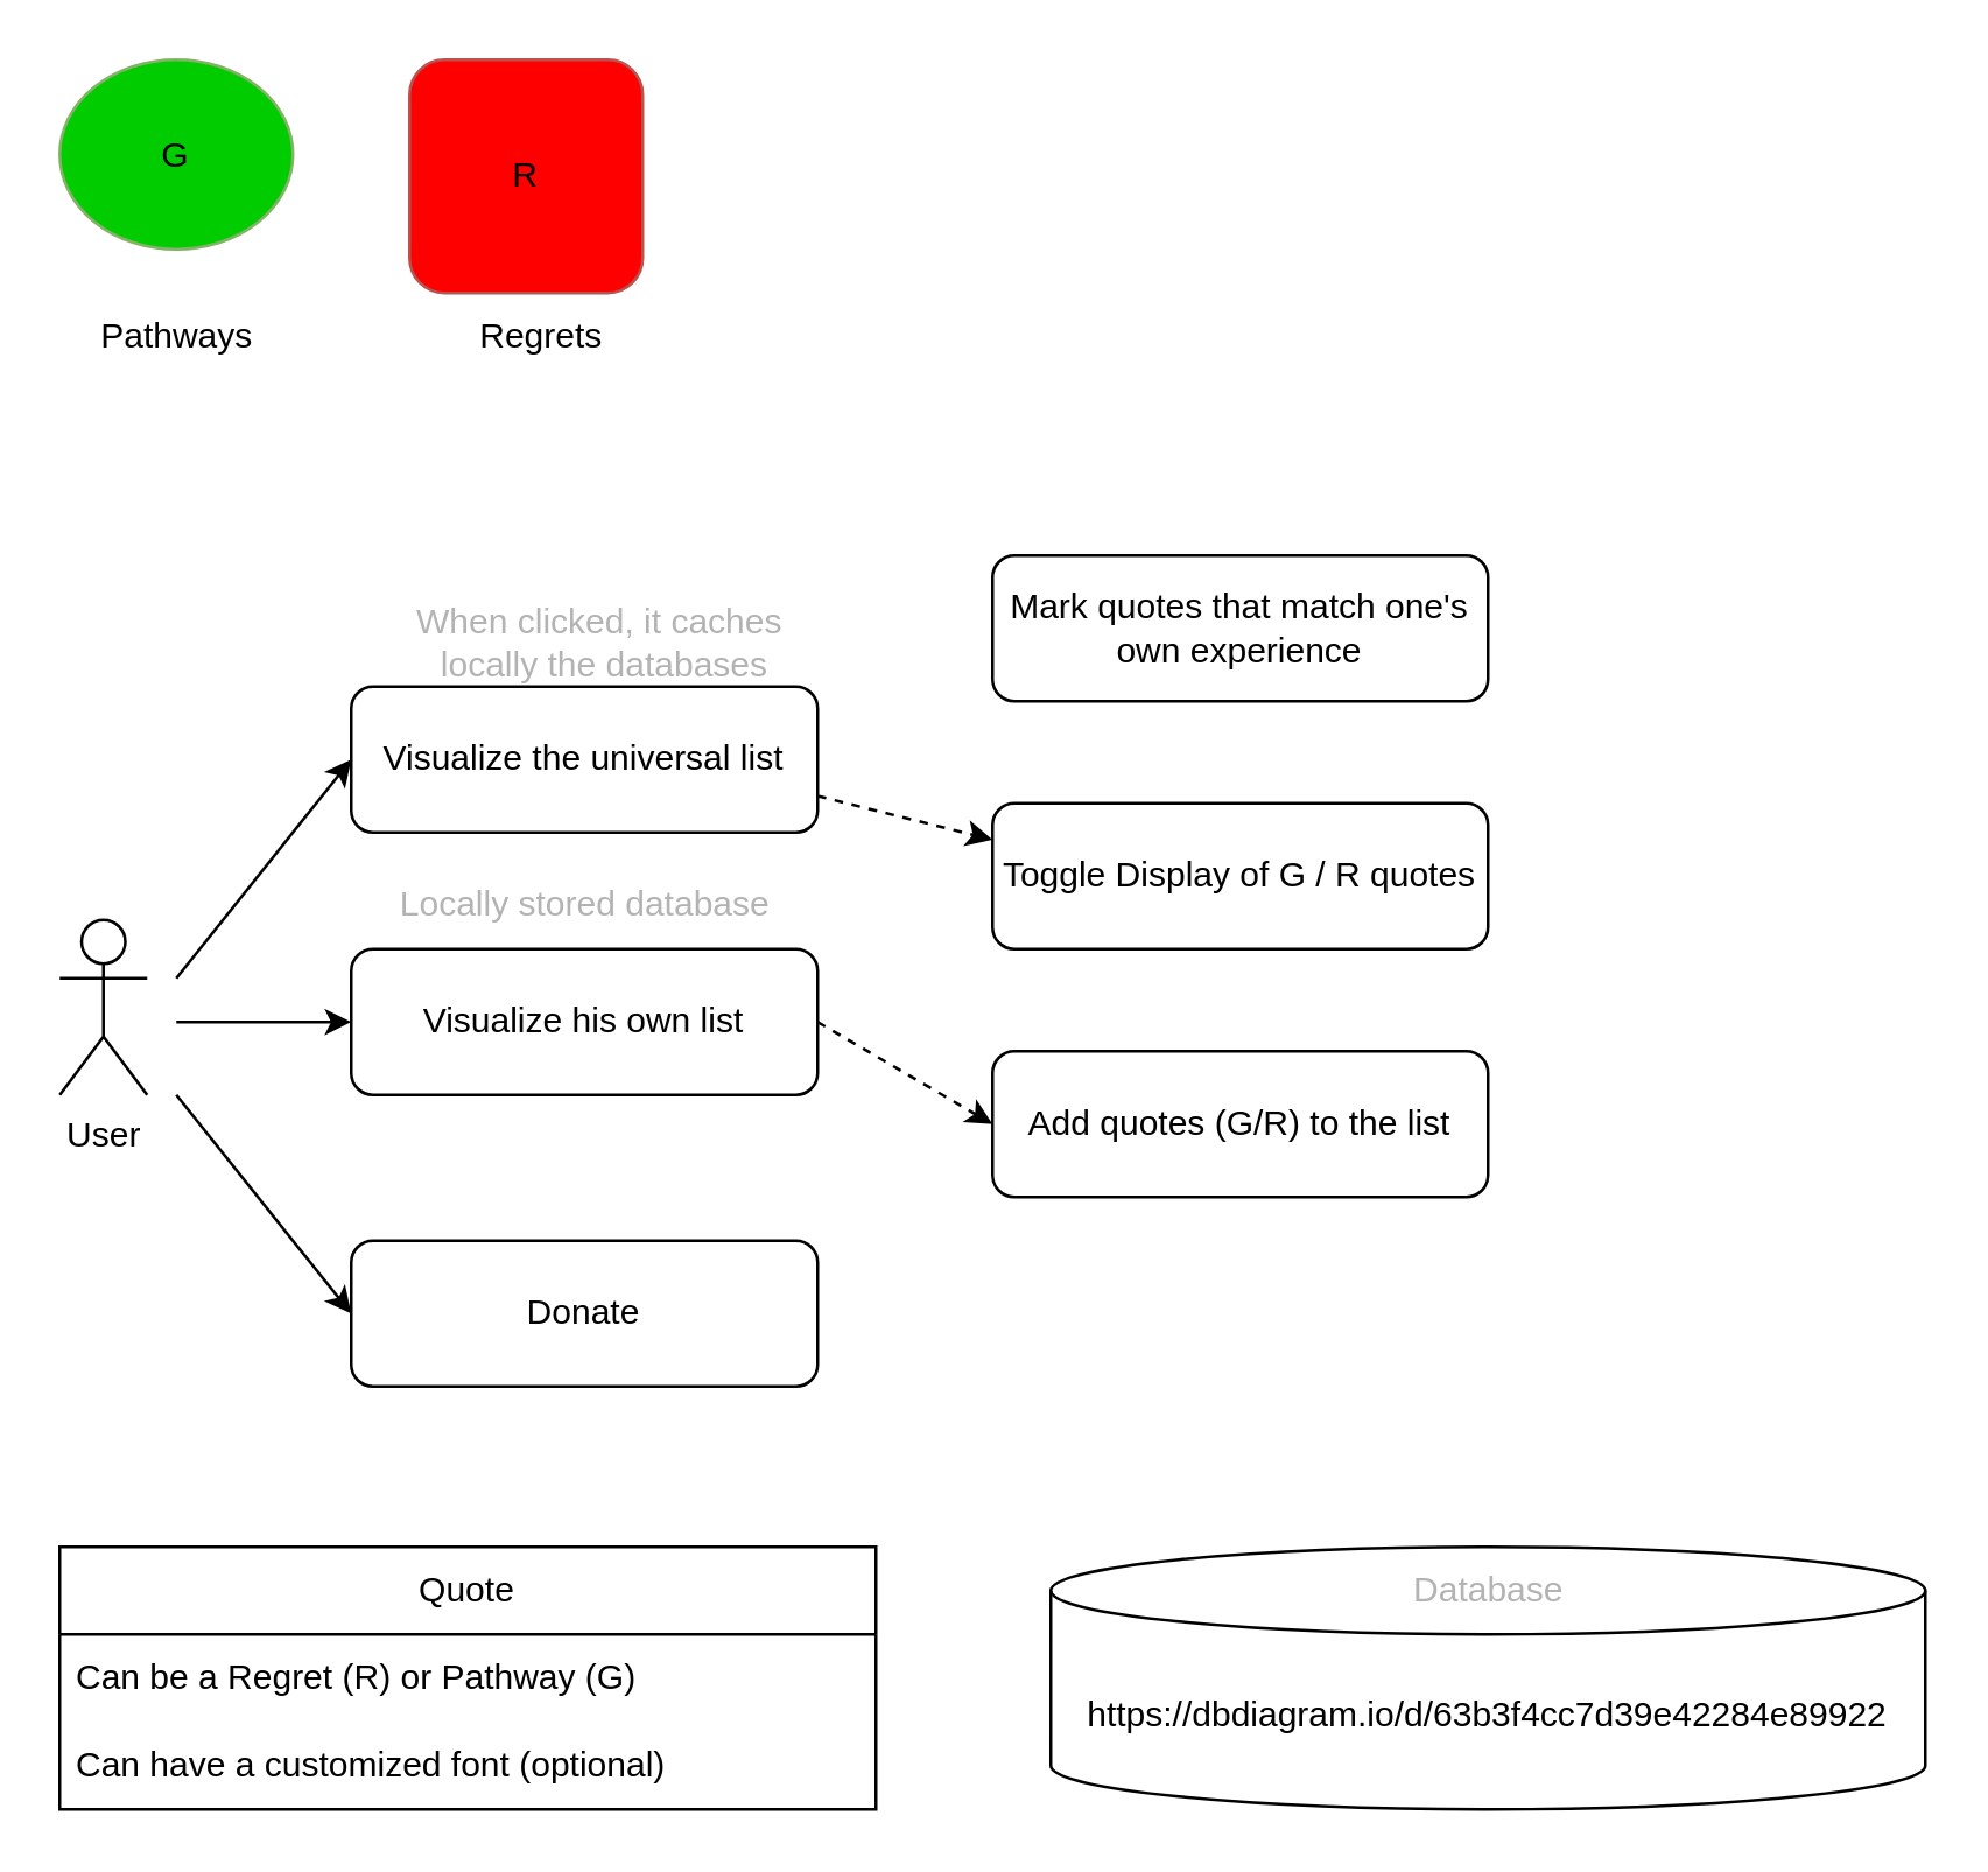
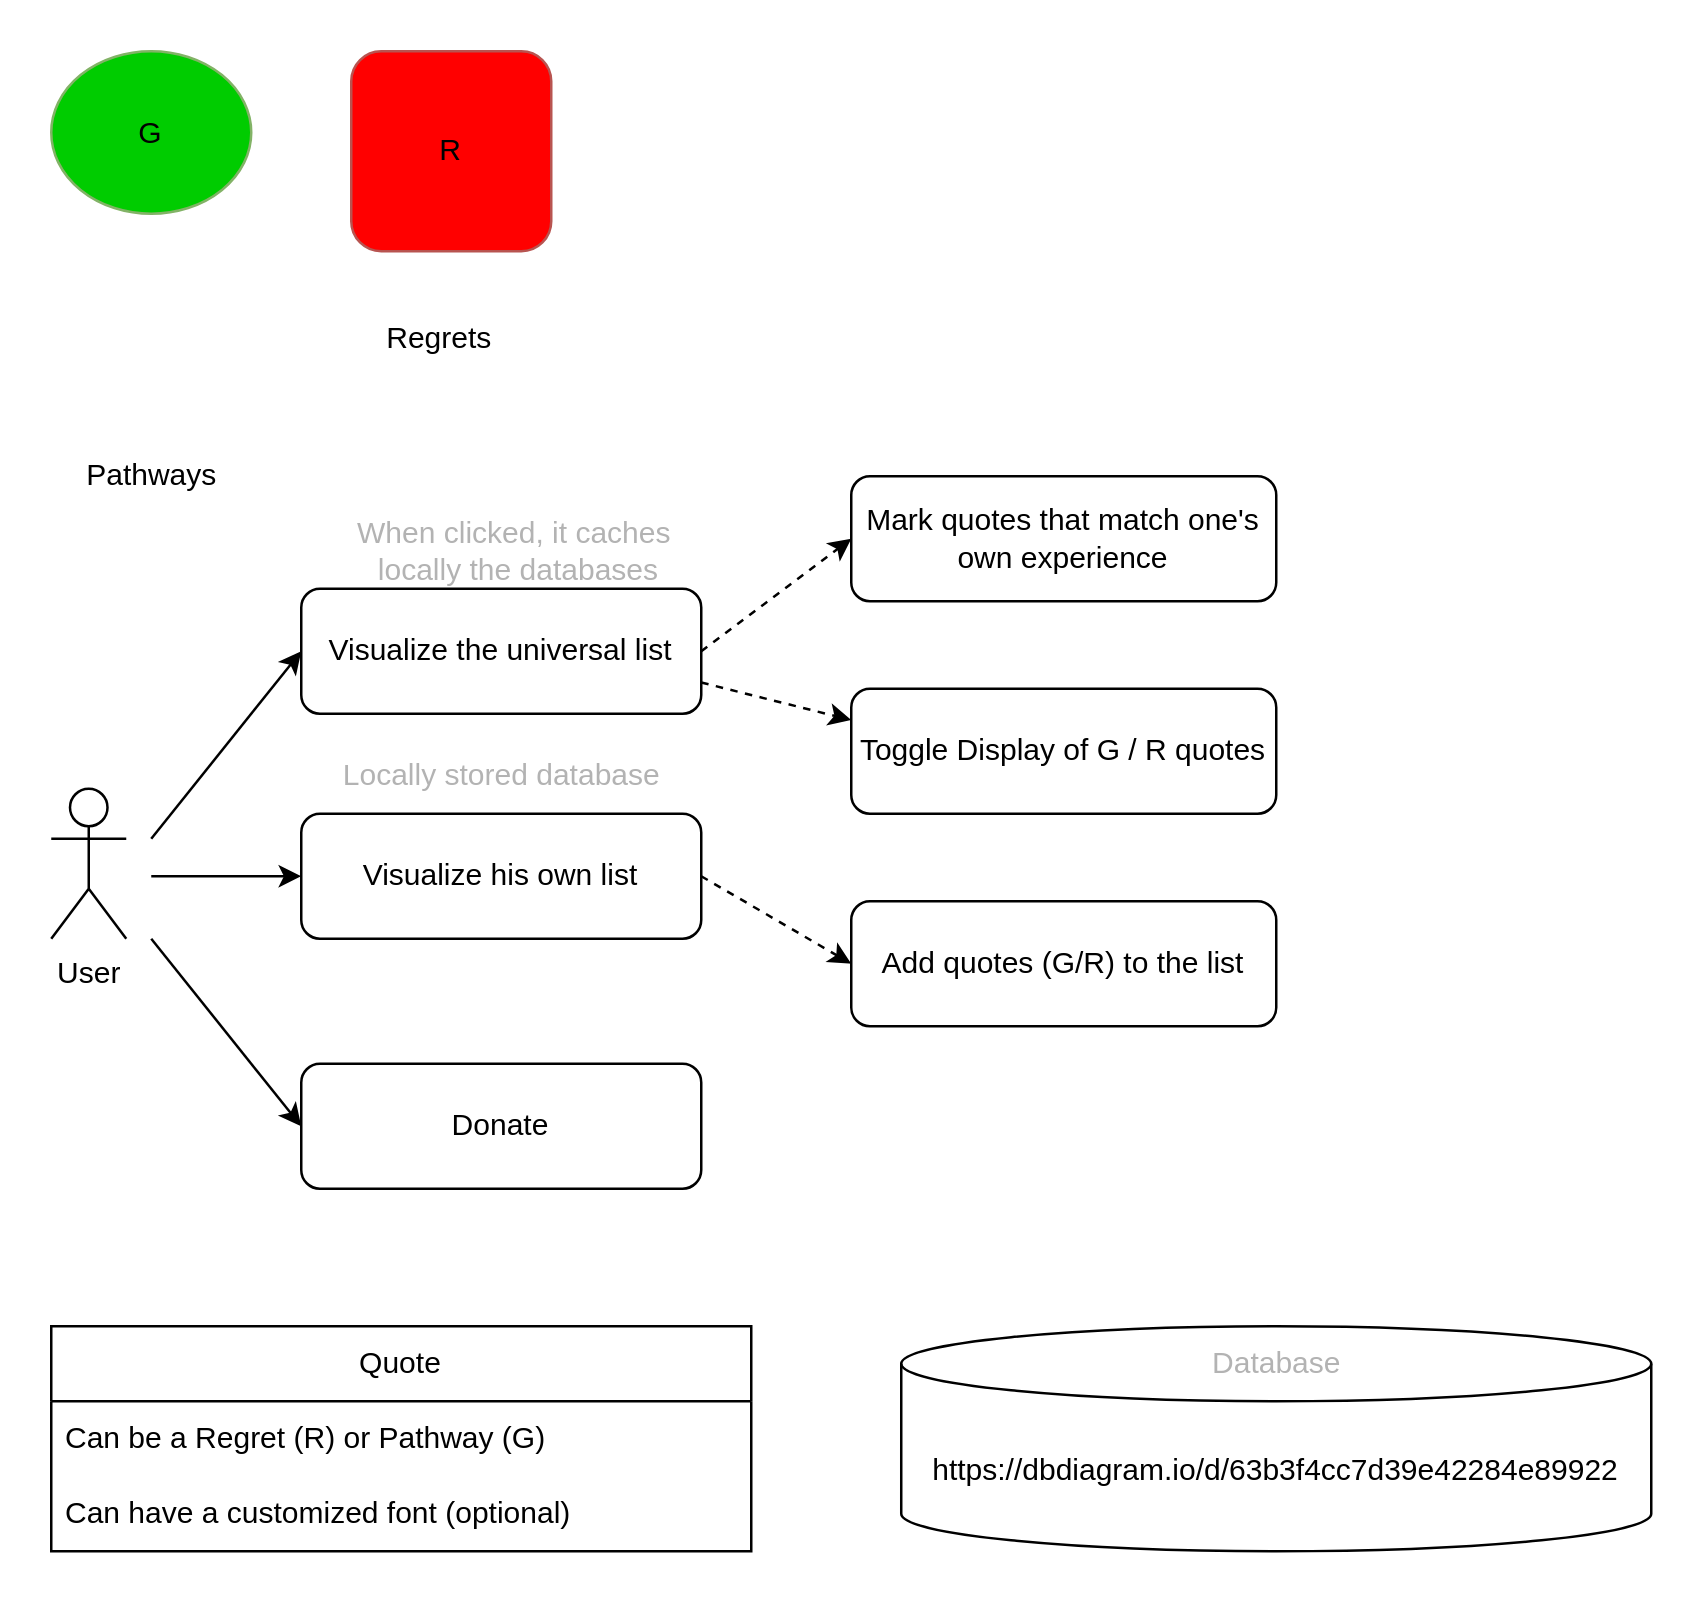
  <mxCell id="0" />
  <mxCell id="1" parent="0" />
  <mxCell id="2" value="User&lt;br&gt;" style="shape=umlActor;verticalLabelPosition=bottom;verticalAlign=top;html=1;outlineConnect=0;" parent="1" vertex="1"><mxGeometry x="20" y="315" width="30" height="60" as="geometry" /></mxCell>
  <mxCell id="3" value="Visualize the universal list" style="rounded=1;whiteSpace=wrap;html=1;" parent="1" vertex="1"><mxGeometry x="120" y="235" width="160" height="50" as="geometry" /></mxCell>
  <mxCell id="4" value="Visualize his own list" style="rounded=1;whiteSpace=wrap;html=1;" parent="1" vertex="1"><mxGeometry x="120" y="325" width="160" height="50" as="geometry" /></mxCell>
  <mxCell id="5" value="Donate" style="rounded=1;whiteSpace=wrap;html=1;" parent="1" vertex="1"><mxGeometry x="120" y="425" width="160" height="50" as="geometry" /></mxCell>
  <mxCell id="6" value="" style="endArrow=classic;html=1;rounded=0;entryX=0;entryY=0.5;entryDx=0;entryDy=0;" parent="1" target="4" edge="1"><mxGeometry width="50" height="50" relative="1" as="geometry"><mxPoint x="60" y="350" as="sourcePoint" /><mxPoint x="250" y="335" as="targetPoint" /></mxGeometry></mxCell>
  <mxCell id="7" value="" style="endArrow=classic;html=1;rounded=0;entryX=0;entryY=0.5;entryDx=0;entryDy=0;" parent="1" target="3" edge="1"><mxGeometry width="50" height="50" relative="1" as="geometry"><mxPoint x="60" y="335" as="sourcePoint" /><mxPoint x="120" y="335" as="targetPoint" /></mxGeometry></mxCell>
  <mxCell id="8" value="" style="endArrow=classic;html=1;rounded=0;entryX=0;entryY=0.5;entryDx=0;entryDy=0;" parent="1" target="5" edge="1"><mxGeometry width="50" height="50" relative="1" as="geometry"><mxPoint x="60" y="375" as="sourcePoint" /><mxPoint x="120" y="370" as="targetPoint" /></mxGeometry></mxCell>
  <mxCell id="9" value="G" style="ellipse;whiteSpace=wrap;html=1;aspect=fixed;fillColor=#00CC00;strokeColor=#82B366;" parent="1" vertex="1"><mxGeometry x="20" y="20" width="80" height="65" as="geometry" /></mxCell>
  <mxCell id="10" value="R" style="whiteSpace=wrap;html=1;aspect=fixed;strokeColor=#b85450;fillColor=#FF0000;rounded=1;" parent="1" vertex="1"><mxGeometry x="140" y="20" width="80" height="80" as="geometry" /></mxCell>
- <mxCell id="11" value="Regrets" style="text;html=1;align=center;verticalAlign=middle;resizable=0;points=[];autosize=1;strokeColor=none;fillColor=none;" parent="1" vertex="1"><mxGeometry x="150" y="100" width="70" height="30" as="geometry" /></mxCell>
- <mxCell id="12" value="Pathways" style="text;html=1;align=center;verticalAlign=middle;resizable=0;points=[];autosize=1;strokeColor=none;fillColor=none;" parent="1" vertex="1"><mxGeometry x="20" y="100" width="80" height="30" as="geometry" /></mxCell>
+ <mxCell id="11" value="Regrets" style="text;html=1;align=center;verticalAlign=middle;resizable=0;points=[];autosize=1;strokeColor=none;fillColor=none;" parent="1" vertex="1"><mxGeometry x="140" y="120" width="70" height="30" as="geometry" /></mxCell>
+ <mxCell id="12" value="Pathways" style="text;html=1;align=center;verticalAlign=middle;resizable=0;points=[];autosize=1;strokeColor=none;fillColor=none;" parent="1" vertex="1"><mxGeometry x="20" y="175" width="80" height="30" as="geometry" /></mxCell>
  <mxCell id="13" value="Quote" style="swimlane;fontStyle=0;childLayout=stackLayout;horizontal=1;startSize=30;horizontalStack=0;resizeParent=1;resizeParentMax=0;resizeLast=0;collapsible=1;marginBottom=0;whiteSpace=wrap;html=1;" parent="1" vertex="1"><mxGeometry x="20" y="530" width="280" height="90" as="geometry" /></mxCell>
  <mxCell id="14" value="Can be a Regret (R) or Pathway (G)" style="text;strokeColor=none;fillColor=none;align=left;verticalAlign=middle;spacingLeft=4;spacingRight=4;overflow=hidden;points=[[0,0.5],[1,0.5]];portConstraint=eastwest;rotatable=0;whiteSpace=wrap;html=1;" parent="13" vertex="1"><mxGeometry y="30" width="280" height="30" as="geometry" /></mxCell>
  <mxCell id="15" value="Can have a customized font (optional)" style="text;strokeColor=none;fillColor=none;align=left;verticalAlign=middle;spacingLeft=4;spacingRight=4;overflow=hidden;points=[[0,0.5],[1,0.5]];portConstraint=eastwest;rotatable=0;whiteSpace=wrap;html=1;" parent="13" vertex="1"><mxGeometry y="60" width="280" height="30" as="geometry" /></mxCell>
+ <mxCell id="16" value="" style="endArrow=classic;html=1;rounded=0;dashed=1;exitX=1;exitY=0.5;exitDx=0;exitDy=0;entryX=0;entryY=0.5;entryDx=0;entryDy=0;" parent="1" source="3" target="17" edge="1"><mxGeometry width="50" height="50" relative="1" as="geometry"><mxPoint x="170" y="380" as="sourcePoint" /><mxPoint x="340" y="260" as="targetPoint" /></mxGeometry></mxCell>
  <mxCell id="17" value="&lt;span style=&quot;text-align: left;&quot;&gt;Mark quotes that match one's own experience&lt;/span&gt;" style="rounded=1;whiteSpace=wrap;html=1;" parent="1" vertex="1"><mxGeometry x="340" y="190" width="170" height="50" as="geometry" /></mxCell>
  <mxCell id="18" value="" style="endArrow=classic;html=1;rounded=0;dashed=1;exitX=1;exitY=0.5;exitDx=0;exitDy=0;entryX=0;entryY=0.5;entryDx=0;entryDy=0;" parent="1" target="19" edge="1"><mxGeometry width="50" height="50" relative="1" as="geometry"><mxPoint x="280" y="350" as="sourcePoint" /><mxPoint x="340" y="350" as="targetPoint" /></mxGeometry></mxCell>
  <mxCell id="19" value="&lt;div style=&quot;text-align: left;&quot;&gt;&lt;span style=&quot;background-color: initial;&quot;&gt;Add quotes (G/R) to the list&lt;/span&gt;&lt;/div&gt;" style="rounded=1;whiteSpace=wrap;html=1;" parent="1" vertex="1"><mxGeometry x="340" y="360" width="170" height="50" as="geometry" /></mxCell>
  <mxCell id="20" value="" style="endArrow=classic;html=1;rounded=0;dashed=1;exitX=1;exitY=0.75;exitDx=0;exitDy=0;entryX=0;entryY=0.25;entryDx=0;entryDy=0;" parent="1" source="3" target="21" edge="1"><mxGeometry width="50" height="50" relative="1" as="geometry"><mxPoint x="280" y="270" as="sourcePoint" /><mxPoint x="340" y="270" as="targetPoint" /></mxGeometry></mxCell>
  <mxCell id="21" value="&lt;div style=&quot;text-align: left;&quot;&gt;&lt;span style=&quot;background-color: initial;&quot;&gt;Toggle Display of G / R quotes&lt;/span&gt;&lt;/div&gt;" style="rounded=1;whiteSpace=wrap;html=1;" parent="1" vertex="1"><mxGeometry x="340" y="275" width="170" height="50" as="geometry" /></mxCell>
  <mxCell id="22" value="When clicked, it caches&lt;br&gt;&amp;nbsp;locally the databases" style="text;html=1;align=center;verticalAlign=middle;resizable=0;points=[];autosize=1;strokeColor=none;fillColor=none;fontColor=#B3B3B3;" parent="1" vertex="1"><mxGeometry x="130" y="200" width="150" height="40" as="geometry" /></mxCell>
  <mxCell id="23" value="Locally stored database" style="text;html=1;align=center;verticalAlign=middle;resizable=0;points=[];autosize=1;strokeColor=none;fillColor=none;fontColor=#B3B3B3;" parent="1" vertex="1"><mxGeometry x="125" y="295" width="150" height="30" as="geometry" /></mxCell>
  <mxCell id="24" value="https://dbdiagram.io/d/63b3f4cc7d39e42284e89922" style="shape=cylinder3;whiteSpace=wrap;html=1;boundedLbl=1;backgroundOutline=1;size=15;fillColor=#FFFFFF;" parent="1" vertex="1"><mxGeometry x="360" y="530" width="300" height="90" as="geometry" /></mxCell>
  <mxCell id="25" value="Database" style="text;html=1;align=center;verticalAlign=middle;resizable=0;points=[];autosize=1;strokeColor=none;fillColor=none;fontColor=#B3B3B3;" parent="1" vertex="1"><mxGeometry x="475" y="530" width="70" height="30" as="geometry" /></mxCell>
